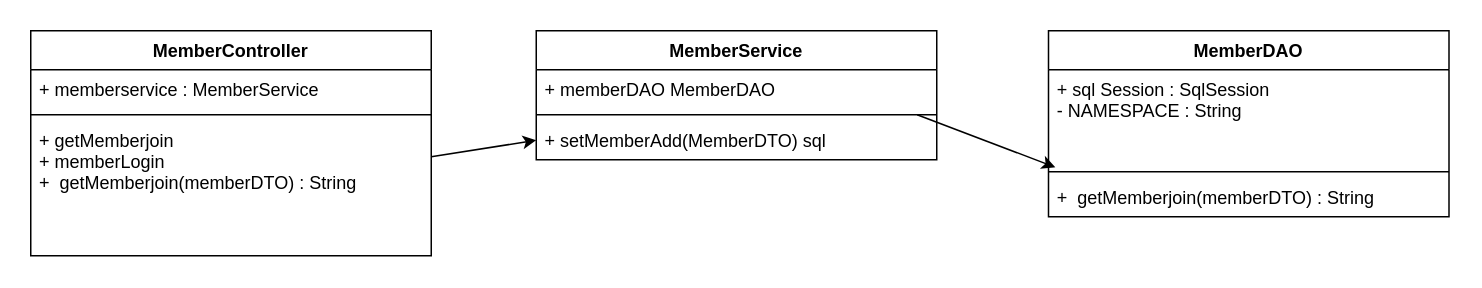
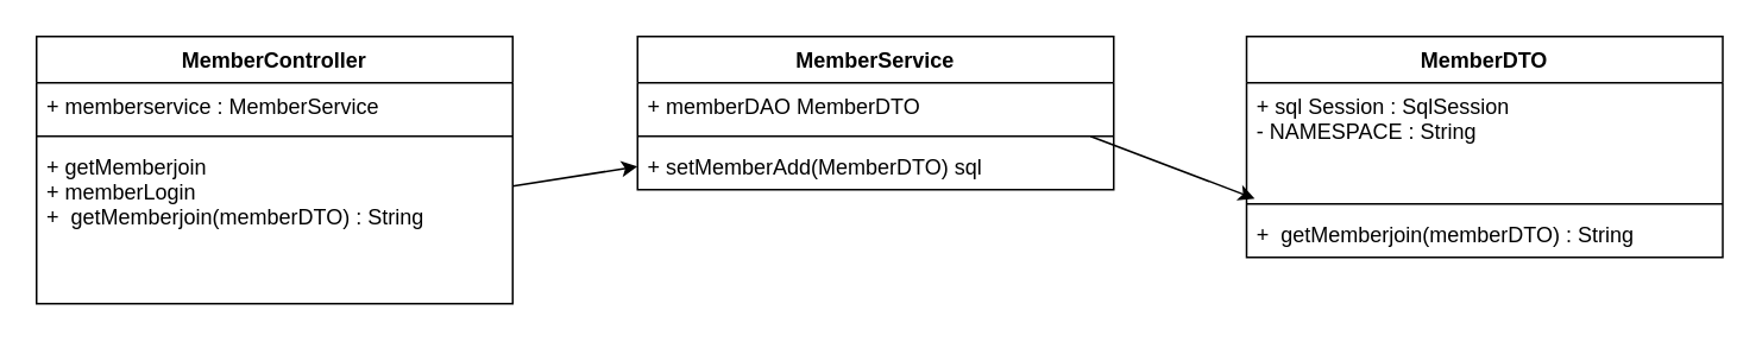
  <mxCell id="0" />
  <mxCell id="1" parent="0" />
  <mxCell id="2" value="MemberController" style="swimlane;fontStyle=1;align=center;verticalAlign=top;childLayout=stackLayout;horizontal=1;startSize=26;horizontalStack=0;resizeParent=1;resizeParentMax=0;resizeLast=0;collapsible=1;marginBottom=0;" vertex="1" parent="1"><mxGeometry x="20" y="20" width="267" height="150" as="geometry" /></mxCell>
  <mxCell id="3" value="+ memberservice : MemberService" style="text;strokeColor=none;fillColor=none;align=left;verticalAlign=top;spacingLeft=4;spacingRight=4;overflow=hidden;rotatable=0;points=[[0,0.5],[1,0.5]];portConstraint=eastwest;" vertex="1" parent="2"><mxGeometry y="26" width="267" height="26" as="geometry" /></mxCell>
  <mxCell id="4" value="" style="line;strokeWidth=1;fillColor=none;align=left;verticalAlign=middle;spacingTop=-1;spacingLeft=3;spacingRight=3;rotatable=0;labelPosition=right;points=[];portConstraint=eastwest;strokeColor=inherit;" vertex="1" parent="2"><mxGeometry y="52" width="267" height="8" as="geometry" /></mxCell>
  <mxCell id="5" value="+ getMemberjoin&#10;+ memberLogin&#10;+  getMemberjoin(memberDTO) : String" style="text;strokeColor=none;fillColor=none;align=left;verticalAlign=top;spacingLeft=4;spacingRight=4;overflow=hidden;rotatable=0;points=[[0,0.5],[1,0.5]];portConstraint=eastwest;" vertex="1" parent="2"><mxGeometry y="60" width="267" height="90" as="geometry" /></mxCell>
  <mxCell id="6" value="MemberService" style="swimlane;fontStyle=1;align=center;verticalAlign=top;childLayout=stackLayout;horizontal=1;startSize=26;horizontalStack=0;resizeParent=1;resizeParentMax=0;resizeLast=0;collapsible=1;marginBottom=0;" vertex="1" parent="1"><mxGeometry x="357" y="20" width="267" height="86" as="geometry" /></mxCell>
- <mxCell id="7" value="+ memberDAO MemberDAO" style="text;strokeColor=none;fillColor=none;align=left;verticalAlign=top;spacingLeft=4;spacingRight=4;overflow=hidden;rotatable=0;points=[[0,0.5],[1,0.5]];portConstraint=eastwest;" vertex="1" parent="6"><mxGeometry y="26" width="267" height="26" as="geometry" /></mxCell>
+ <mxCell id="7" value="+ memberDAO MemberDTO" style="text;strokeColor=none;fillColor=none;align=left;verticalAlign=top;spacingLeft=4;spacingRight=4;overflow=hidden;rotatable=0;points=[[0,0.5],[1,0.5]];portConstraint=eastwest;" vertex="1" parent="6"><mxGeometry y="26" width="267" height="26" as="geometry" /></mxCell>
  <mxCell id="8" value="" style="line;strokeWidth=1;fillColor=none;align=left;verticalAlign=middle;spacingTop=-1;spacingLeft=3;spacingRight=3;rotatable=0;labelPosition=right;points=[];portConstraint=eastwest;strokeColor=inherit;" vertex="1" parent="6"><mxGeometry y="52" width="267" height="8" as="geometry" /></mxCell>
  <mxCell id="9" value="+ setMemberAdd(MemberDTO) sql" style="text;strokeColor=none;fillColor=none;align=left;verticalAlign=top;spacingLeft=4;spacingRight=4;overflow=hidden;rotatable=0;points=[[0,0.5],[1,0.5]];portConstraint=eastwest;" vertex="1" parent="6"><mxGeometry y="60" width="267" height="26" as="geometry" /></mxCell>
- <mxCell id="10" value="MemberDAO" style="swimlane;fontStyle=1;align=center;verticalAlign=top;childLayout=stackLayout;horizontal=1;startSize=26;horizontalStack=0;resizeParent=1;resizeParentMax=0;resizeLast=0;collapsible=1;marginBottom=0;" vertex="1" parent="1"><mxGeometry x="698.5" y="20" width="267" height="124" as="geometry" /></mxCell>
+ <mxCell id="10" value="MemberDTO" style="swimlane;fontStyle=1;align=center;verticalAlign=top;childLayout=stackLayout;horizontal=1;startSize=26;horizontalStack=0;resizeParent=1;resizeParentMax=0;resizeLast=0;collapsible=1;marginBottom=0;" vertex="1" parent="1"><mxGeometry x="698.5" y="20" width="267" height="124" as="geometry" /></mxCell>
  <mxCell id="11" value="+ sql Session : SqlSession&#10;- NAMESPACE : String" style="text;strokeColor=none;fillColor=none;align=left;verticalAlign=top;spacingLeft=4;spacingRight=4;overflow=hidden;rotatable=0;points=[[0,0.5],[1,0.5]];portConstraint=eastwest;" vertex="1" parent="10"><mxGeometry y="26" width="267" height="64" as="geometry" /></mxCell>
  <mxCell id="12" value="" style="line;strokeWidth=1;fillColor=none;align=left;verticalAlign=middle;spacingTop=-1;spacingLeft=3;spacingRight=3;rotatable=0;labelPosition=right;points=[];portConstraint=eastwest;strokeColor=inherit;" vertex="1" parent="10"><mxGeometry y="90" width="267" height="8" as="geometry" /></mxCell>
  <mxCell id="13" value="+  getMemberjoin(memberDTO) : String" style="text;strokeColor=none;fillColor=none;align=left;verticalAlign=top;spacingLeft=4;spacingRight=4;overflow=hidden;rotatable=0;points=[[0,0.5],[1,0.5]];portConstraint=eastwest;" vertex="1" parent="10"><mxGeometry y="98" width="267" height="26" as="geometry" /></mxCell>
  <mxCell id="14" value="" style="endArrow=classic;html=1;rounded=0;entryX=0;entryY=0.5;entryDx=0;entryDy=0;" edge="1" parent="1" source="5" target="9"><mxGeometry width="50" height="50" relative="1" as="geometry"><mxPoint x="340" y="-50" as="sourcePoint" /><mxPoint x="390" y="-100" as="targetPoint" /></mxGeometry></mxCell>
  <mxCell id="15" value="" style="endArrow=classic;html=1;rounded=0;exitX=0.951;exitY=-0.154;exitDx=0;exitDy=0;exitPerimeter=0;entryX=0.017;entryY=0.125;entryDx=0;entryDy=0;entryPerimeter=0;" edge="1" parent="1" source="9" target="12"><mxGeometry width="50" height="50" relative="1" as="geometry"><mxPoint x="610" y="100" as="sourcePoint" /><mxPoint x="660" y="50" as="targetPoint" /></mxGeometry></mxCell>
